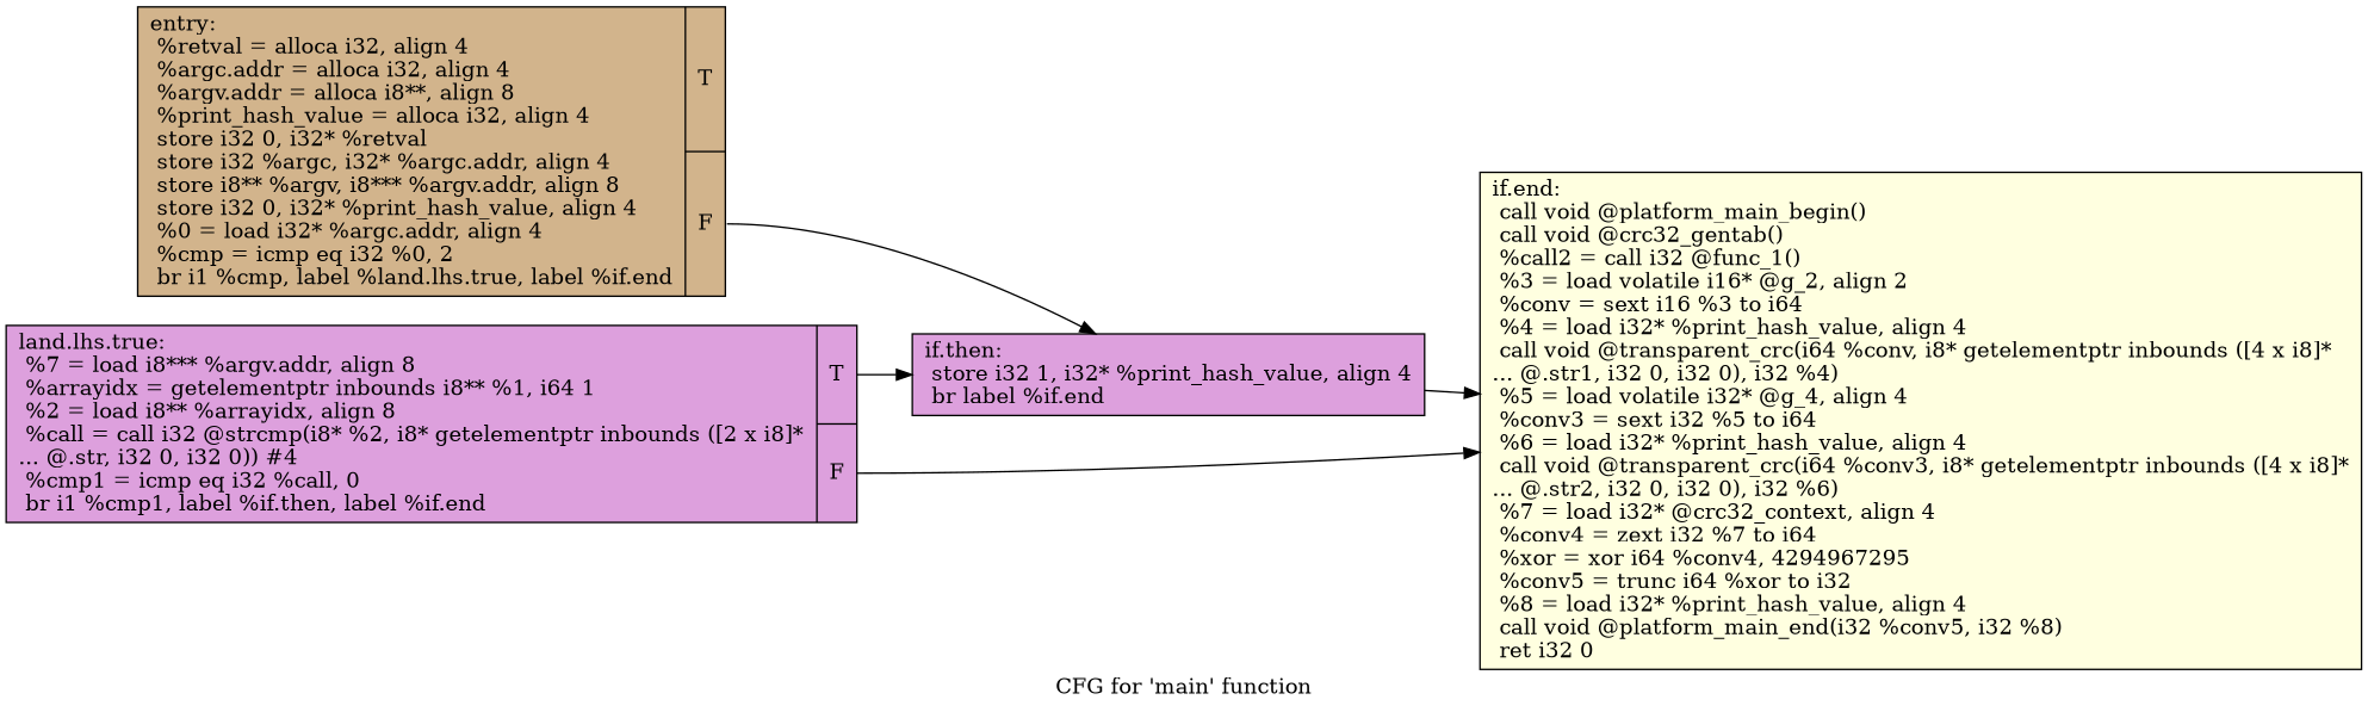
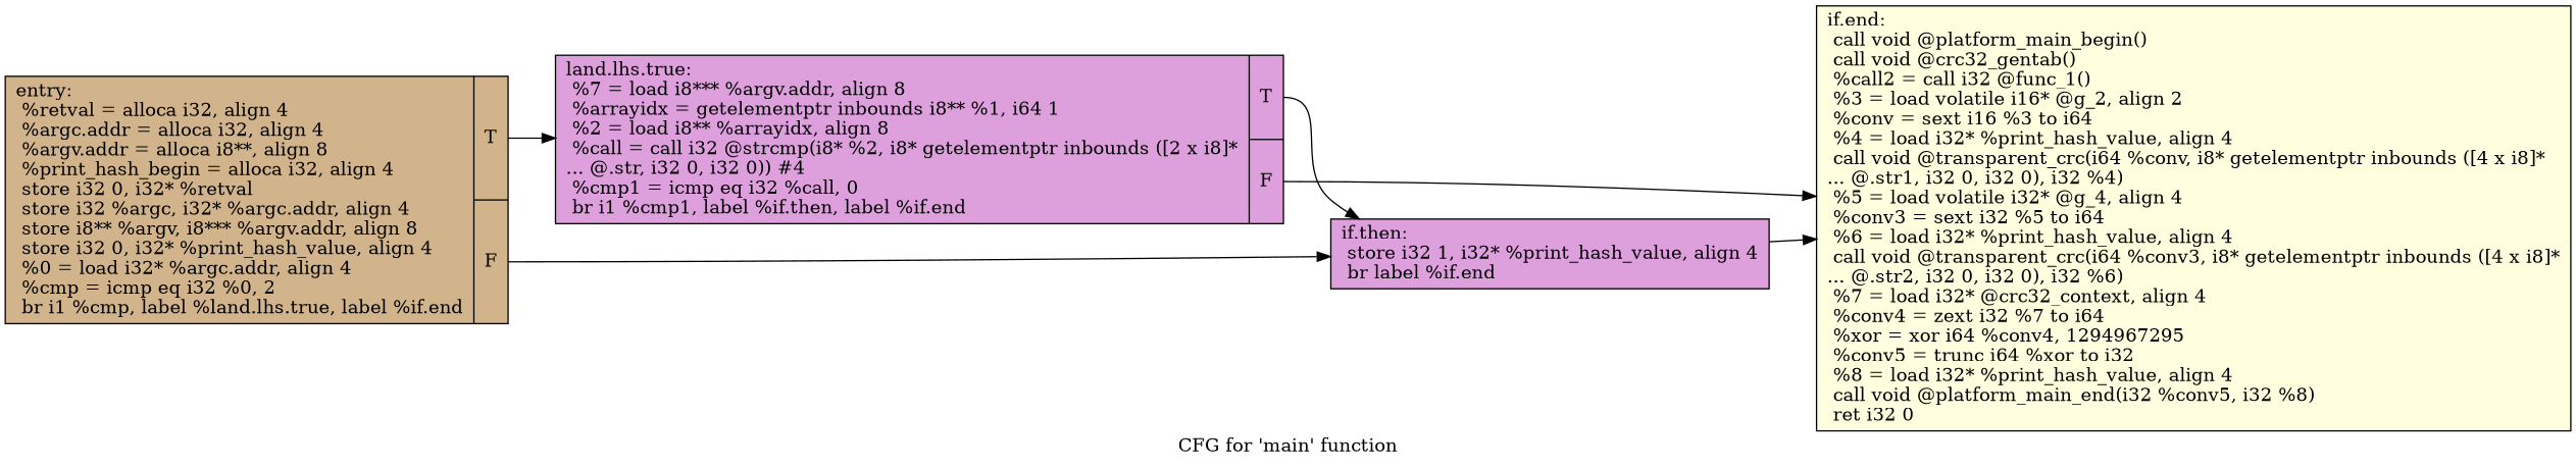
  digraph {
    label="CFG for 'main' function"
    rankdir=LR
    node [fillcolor=plum shape=record style=filled]
    edge [tailport=s0]
-   n1 [fillcolor=tan label="{entry:\l  %retval = alloca i32, align 4\l  %argc.addr = alloca i32, align 4\l  %argv.addr = alloca i8**, align 8\l  %print_hash_value = alloca i32, align 4\l  store i32 0, i32* %retval\l  store i32 %argc, i32* %argc.addr, align 4\l  store i8** %argv, i8*** %argv.addr, align 8\l  store i32 0, i32* %print_hash_value, align 4\l  %0 = load i32* %argc.addr, align 4\l  %cmp = icmp eq i32 %0, 2\l  br i1 %cmp, label %land.lhs.true, label %if.end\l|{<s0>T|<s1>F}}"]
+   n1 [fillcolor=tan label="{entry:\l  %retval = alloca i32, align 4\l  %argc.addr = alloca i32, align 4\l  %argv.addr = alloca i8**, align 8\l  %print_hash_begin = alloca i32, align 4\l  store i32 0, i32* %retval\l  store i32 %argc, i32* %argc.addr, align 4\l  store i8** %argv, i8*** %argv.addr, align 8\l  store i32 0, i32* %print_hash_value, align 4\l  %0 = load i32* %argc.addr, align 4\l  %cmp = icmp eq i32 %0, 2\l  br i1 %cmp, label %land.lhs.true, label %if.end\l|{<s0>T|<s1>F}}"]
    n2 [label="{land.lhs.true:                                    \l  %7 = load i8*** %argv.addr, align 8\l  %arrayidx = getelementptr inbounds i8** %1, i64 1\l  %2 = load i8** %arrayidx, align 8\l  %call = call i32 @strcmp(i8* %2, i8* getelementptr inbounds ([2 x i8]*\l... @.str, i32 0, i32 0)) #4\l  %cmp1 = icmp eq i32 %call, 0\l  br i1 %cmp1, label %if.then, label %if.end\l|{<s0>T|<s1>F}}"]
    n3 [label="{if.then:                                          \l  store i32 1, i32* %print_hash_value, align 4\l  br label %if.end\l}"]
-   n4 [fillcolor=lightyellow label="{if.end:                                           \l  call void @platform_main_begin()\l  call void @crc32_gentab()\l  %call2 = call i32 @func_1()\l  %3 = load volatile i16* @g_2, align 2\l  %conv = sext i16 %3 to i64\l  %4 = load i32* %print_hash_value, align 4\l  call void @transparent_crc(i64 %conv, i8* getelementptr inbounds ([4 x i8]*\l... @.str1, i32 0, i32 0), i32 %4)\l  %5 = load volatile i32* @g_4, align 4\l  %conv3 = sext i32 %5 to i64\l  %6 = load i32* %print_hash_value, align 4\l  call void @transparent_crc(i64 %conv3, i8* getelementptr inbounds ([4 x i8]*\l... @.str2, i32 0, i32 0), i32 %6)\l  %7 = load i32* @crc32_context, align 4\l  %conv4 = zext i32 %7 to i64\l  %xor = xor i64 %conv4, 4294967295\l  %conv5 = trunc i64 %xor to i32\l  %8 = load i32* %print_hash_value, align 4\l  call void @platform_main_end(i32 %conv5, i32 %8)\l  ret i32 0\l}"]
+   n4 [fillcolor=lightyellow label="{if.end:                                           \l  call void @platform_main_begin()\l  call void @crc32_gentab()\l  %call2 = call i32 @func_1()\l  %3 = load volatile i16* @g_2, align 2\l  %conv = sext i16 %3 to i64\l  %4 = load i32* %print_hash_value, align 4\l  call void @transparent_crc(i64 %conv, i8* getelementptr inbounds ([4 x i8]*\l... @.str1, i32 0, i32 0), i32 %4)\l  %5 = load volatile i32* @g_4, align 4\l  %conv3 = sext i32 %5 to i64\l  %6 = load i32* %print_hash_value, align 4\l  call void @transparent_crc(i64 %conv3, i8* getelementptr inbounds ([4 x i8]*\l... @.str2, i32 0, i32 0), i32 %6)\l  %7 = load i32* @crc32_context, align 4\l  %conv4 = zext i32 %7 to i64\l  %xor = xor i64 %conv4, 1294967295\l  %conv5 = trunc i64 %xor to i32\l  %8 = load i32* %print_hash_value, align 4\l  call void @platform_main_end(i32 %conv5, i32 %8)\l  ret i32 0\l}"]
+   n1 -> n2
    n1 -> n3 [tailport=s1]
    n2 -> n3
    n2 -> n4 [tailport=s1]
    n3 -> n4
  }
